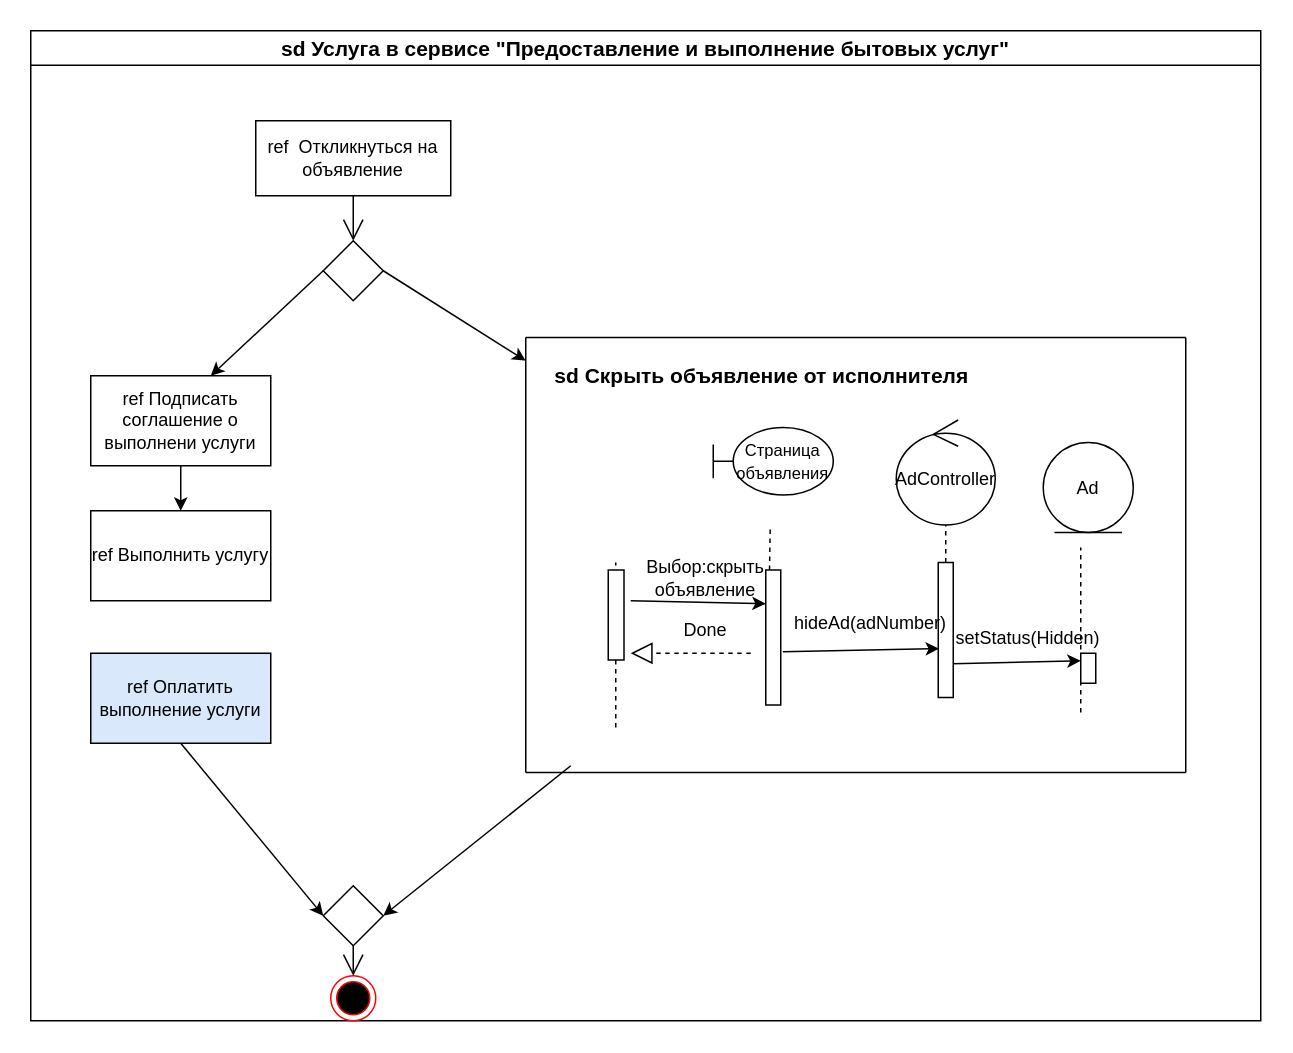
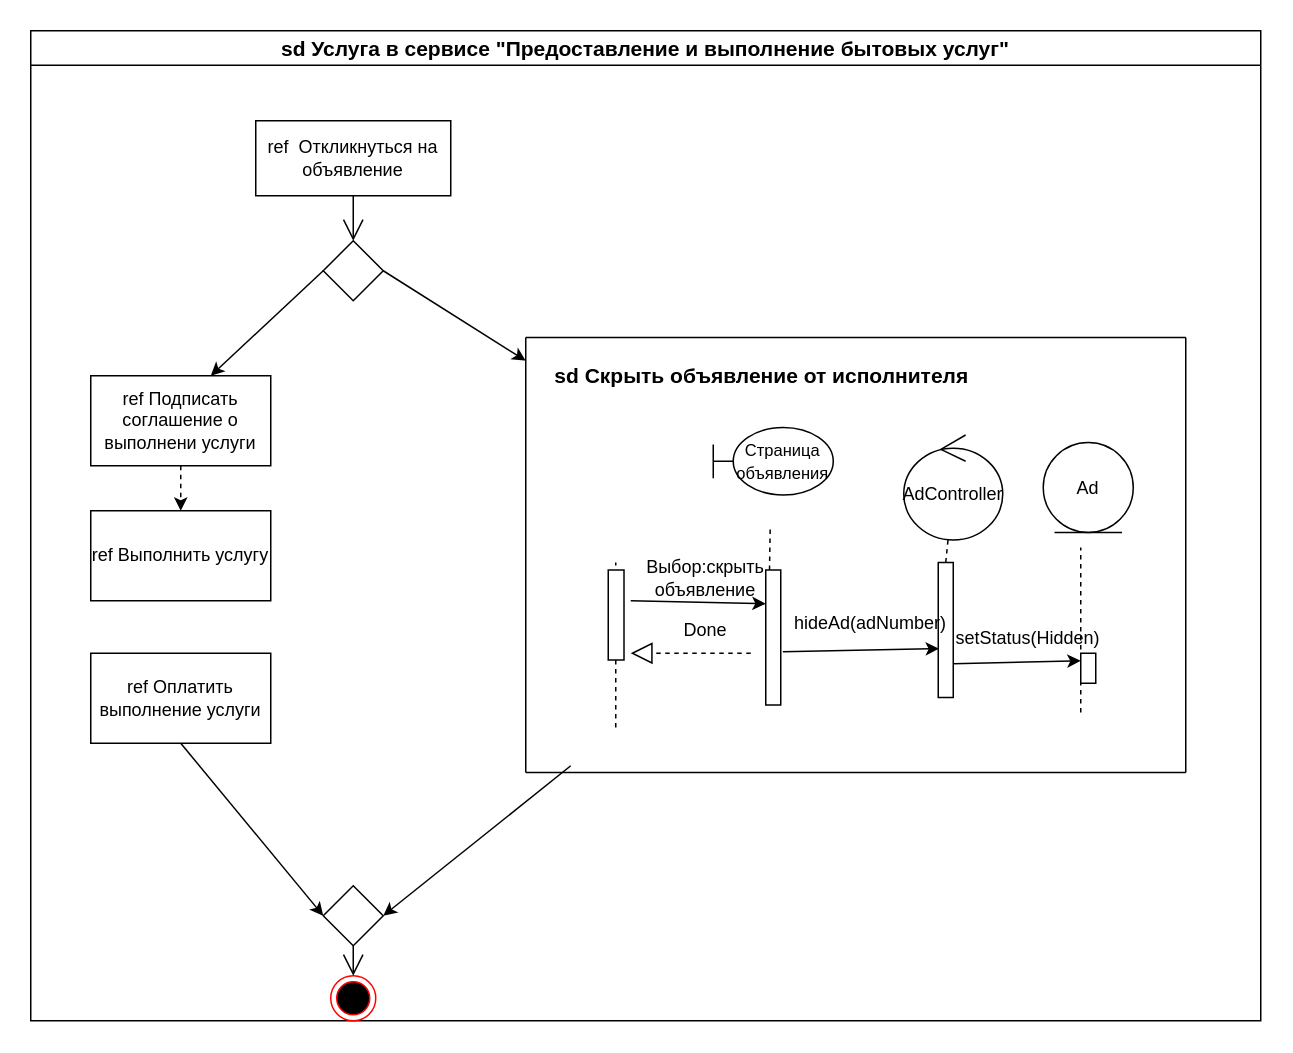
  <mxCell id="0" />
  <mxCell id="1" parent="0" />
  <mxCell id="2" value="&lt;font style=&quot;font-size: 14px;&quot;&gt;sd Услуга в сервисе &quot;Предоставление и выполнение бытовых услуг&quot;&lt;/font&gt;" style="swimlane;whiteSpace=wrap;html=1;" vertex="1" parent="1"><mxGeometry x="20" y="20" width="820" height="660" as="geometry" /></mxCell>
  <mxCell id="3" value="ref&amp;nbsp; Откликнуться на объявление" style="rounded=0;whiteSpace=wrap;html=1;" vertex="1" parent="2"><mxGeometry x="150" y="60" width="130" height="50" as="geometry" /></mxCell>
  <mxCell id="4" value="" style="rhombus;whiteSpace=wrap;html=1;" vertex="1" parent="2"><mxGeometry x="195" y="140" width="40" height="40" as="geometry" /></mxCell>
  <mxCell id="5" value="" style="endArrow=open;endFill=1;endSize=12;html=1;rounded=0;exitX=0.5;exitY=1;exitDx=0;exitDy=0;" edge="1" parent="2" source="3" target="4"><mxGeometry width="160" relative="1" as="geometry"><mxPoint x="450" y="380" as="sourcePoint" /><mxPoint x="610" y="380" as="targetPoint" /></mxGeometry></mxCell>
  <mxCell id="6" value="ref Подписать соглашение о выполнени услуги" style="rounded=0;whiteSpace=wrap;html=1;" vertex="1" parent="2"><mxGeometry x="40" y="230" width="120" height="60" as="geometry" /></mxCell>
  <mxCell id="7" value="ref Выполнить услугу" style="rounded=0;whiteSpace=wrap;html=1;" vertex="1" parent="2"><mxGeometry x="40" y="320" width="120" height="60" as="geometry" /></mxCell>
- <mxCell id="8" value="ref Оплатить выполнение услуги" style="rounded=0;whiteSpace=wrap;html=1;fillColor=#dae8fc;" vertex="1" parent="2"><mxGeometry x="40" y="415" width="120" height="60" as="geometry" /></mxCell>
+ <mxCell id="8" value="ref Оплатить выполнение услуги" style="rounded=0;whiteSpace=wrap;html=1;" vertex="1" parent="2"><mxGeometry x="40" y="415" width="120" height="60" as="geometry" /></mxCell>
  <mxCell id="9" value="" style="rhombus;whiteSpace=wrap;html=1;" vertex="1" parent="2"><mxGeometry x="195" y="570" width="40" height="40" as="geometry" /></mxCell>
  <mxCell id="10" value="" style="ellipse;html=1;shape=endState;fillColor=#000000;strokeColor=#ff0000;" vertex="1" parent="2"><mxGeometry x="200" y="630" width="30" height="30" as="geometry" /></mxCell>
  <mxCell id="11" value="" style="endArrow=open;endFill=1;endSize=12;html=1;rounded=0;exitX=0.5;exitY=1;exitDx=0;exitDy=0;entryX=0.5;entryY=0;entryDx=0;entryDy=0;" edge="1" parent="2" source="9" target="10"><mxGeometry width="160" relative="1" as="geometry"><mxPoint x="225" y="120" as="sourcePoint" /><mxPoint x="225" y="150" as="targetPoint" /></mxGeometry></mxCell>
  <mxCell id="12" value="" style="endArrow=classic;html=1;rounded=0;exitX=0;exitY=0.5;exitDx=0;exitDy=0;entryX=0.667;entryY=0;entryDx=0;entryDy=0;entryPerimeter=0;" edge="1" parent="2" source="4" target="6"><mxGeometry width="50" height="50" relative="1" as="geometry"><mxPoint x="510" y="370" as="sourcePoint" /><mxPoint x="560" y="320" as="targetPoint" /></mxGeometry></mxCell>
- <mxCell id="13" value="" style="endArrow=classic;html=1;rounded=0;exitX=0.5;exitY=1;exitDx=0;exitDy=0;entryX=0.5;entryY=0;entryDx=0;entryDy=0;" edge="1" parent="2" source="6" target="7"><mxGeometry width="50" height="50" relative="1" as="geometry"><mxPoint x="510" y="370" as="sourcePoint" /><mxPoint x="560" y="320" as="targetPoint" /></mxGeometry></mxCell>
+ <mxCell id="13" value="" style="endArrow=classic;html=1;rounded=0;exitX=0.5;exitY=1;exitDx=0;exitDy=0;entryX=0.5;entryY=0;entryDx=0;entryDy=0;dashed=1;" edge="1" parent="2" source="6" target="7"><mxGeometry width="50" height="50" relative="1" as="geometry"><mxPoint x="510" y="370" as="sourcePoint" /><mxPoint x="560" y="320" as="targetPoint" /></mxGeometry></mxCell>
  <mxCell id="14" value="" style="endArrow=classic;html=1;rounded=0;exitX=0.5;exitY=1;exitDx=0;exitDy=0;entryX=0;entryY=0.5;entryDx=0;entryDy=0;" edge="1" parent="2" source="8" target="9"><mxGeometry width="50" height="50" relative="1" as="geometry"><mxPoint x="510" y="370" as="sourcePoint" /><mxPoint x="560" y="320" as="targetPoint" /></mxGeometry></mxCell>
  <mxCell id="15" value="" style="endArrow=classic;html=1;rounded=0;exitX=1;exitY=0.5;exitDx=0;exitDy=0;" edge="1" parent="2" source="4"><mxGeometry width="50" height="50" relative="1" as="geometry"><mxPoint x="510" y="370" as="sourcePoint" /><mxPoint x="330" y="220" as="targetPoint" /></mxGeometry></mxCell>
  <mxCell id="16" value="" style="endArrow=classic;html=1;rounded=0;entryX=1;entryY=0.5;entryDx=0;entryDy=0;" edge="1" parent="2" target="9"><mxGeometry width="50" height="50" relative="1" as="geometry"><mxPoint x="360" y="490" as="sourcePoint" /><mxPoint x="560" y="320" as="targetPoint" /></mxGeometry></mxCell>
  <mxCell id="17" value="&lt;b&gt;&lt;font style=&quot;font-size: 14px;&quot;&gt;sd Скрыть объявление от исполнителя&lt;/font&gt;&lt;/b&gt;" style="text;html=1;strokeColor=none;fillColor=none;align=center;verticalAlign=middle;whiteSpace=wrap;rounded=0;" vertex="1" parent="2"><mxGeometry x="340" y="214.5" width="295" height="30" as="geometry" /></mxCell>
  <mxCell id="18" value="&lt;font style=&quot;font-size: 11px;&quot;&gt;Страница объявления&lt;/font&gt;" style="shape=umlBoundary;whiteSpace=wrap;html=1;" vertex="1" parent="2"><mxGeometry x="455" y="264.5" width="80" height="45" as="geometry" /></mxCell>
- <mxCell id="19" value="AdController" style="ellipse;shape=umlControl;whiteSpace=wrap;html=1;" vertex="1" parent="2"><mxGeometry x="577" y="259.5" width="66" height="70" as="geometry" /></mxCell>
+ <mxCell id="19" value="AdController" style="ellipse;shape=umlControl;whiteSpace=wrap;html=1;" vertex="1" parent="2"><mxGeometry x="582" y="269.5" width="66" height="70" as="geometry" /></mxCell>
  <mxCell id="20" value="Ad" style="ellipse;shape=umlEntity;whiteSpace=wrap;html=1;" vertex="1" parent="2"><mxGeometry x="675" y="274.5" width="60" height="60" as="geometry" /></mxCell>
  <mxCell id="21" value="" style="rounded=0;whiteSpace=wrap;html=1;" vertex="1" parent="2"><mxGeometry x="490" y="359.5" width="10" height="90" as="geometry" /></mxCell>
  <mxCell id="22" value="" style="rounded=0;whiteSpace=wrap;html=1;" vertex="1" parent="2"><mxGeometry x="605" y="354.5" width="10" height="90" as="geometry" /></mxCell>
  <mxCell id="23" value="" style="endArrow=none;dashed=1;html=1;rounded=0;" edge="1" parent="2"><mxGeometry width="50" height="50" relative="1" as="geometry"><mxPoint x="700" y="454.5" as="sourcePoint" /><mxPoint x="700" y="344.5" as="targetPoint" /><Array as="points" /></mxGeometry></mxCell>
  <mxCell id="24" value="" style="endArrow=none;dashed=1;html=1;rounded=0;exitX=0.25;exitY=0;exitDx=0;exitDy=0;" edge="1" parent="2" source="21"><mxGeometry width="50" height="50" relative="1" as="geometry"><mxPoint x="495" y="350" as="sourcePoint" /><mxPoint x="493" y="330" as="targetPoint" /><Array as="points" /></mxGeometry></mxCell>
  <mxCell id="25" value="" style="endArrow=none;dashed=1;html=1;rounded=0;" edge="1" parent="2"><mxGeometry width="50" height="50" relative="1" as="geometry"><mxPoint x="390" y="464.5" as="sourcePoint" /><mxPoint x="390" y="354.5" as="targetPoint" /><Array as="points" /></mxGeometry></mxCell>
  <mxCell id="26" value="" style="endArrow=none;html=1;rounded=0;" edge="1" parent="2"><mxGeometry width="50" height="50" relative="1" as="geometry"><mxPoint x="330" y="494.5" as="sourcePoint" /><mxPoint x="330" y="204.5" as="targetPoint" /></mxGeometry></mxCell>
  <mxCell id="27" value="" style="endArrow=none;html=1;rounded=0;" edge="1" parent="2"><mxGeometry width="50" height="50" relative="1" as="geometry"><mxPoint x="330" y="494.5" as="sourcePoint" /><mxPoint x="770" y="494.5" as="targetPoint" /></mxGeometry></mxCell>
  <mxCell id="28" value="" style="endArrow=none;html=1;rounded=0;" edge="1" parent="2"><mxGeometry width="50" height="50" relative="1" as="geometry"><mxPoint x="330" y="204.5" as="sourcePoint" /><mxPoint x="770" y="204.5" as="targetPoint" /></mxGeometry></mxCell>
  <mxCell id="29" value="" style="endArrow=none;html=1;rounded=0;" edge="1" parent="2"><mxGeometry width="50" height="50" relative="1" as="geometry"><mxPoint x="770" y="494.5" as="sourcePoint" /><mxPoint x="770" y="204.5" as="targetPoint" /></mxGeometry></mxCell>
  <mxCell id="30" value="" style="endArrow=none;dashed=1;html=1;rounded=0;exitX=0.5;exitY=0;exitDx=0;exitDy=0;" edge="1" parent="2" source="22" target="19"><mxGeometry width="50" height="50" relative="1" as="geometry"><mxPoint x="503" y="370" as="sourcePoint" /><mxPoint x="503" y="340" as="targetPoint" /><Array as="points" /></mxGeometry></mxCell>
  <mxCell id="31" value="" style="rounded=0;whiteSpace=wrap;html=1;" vertex="1" parent="2"><mxGeometry x="385" y="359.5" width="10.5" height="60" as="geometry" /></mxCell>
  <mxCell id="32" value="" style="endArrow=classic;html=1;rounded=0;entryX=0;entryY=0.25;entryDx=0;entryDy=0;" edge="1" parent="2" target="21"><mxGeometry width="50" height="50" relative="1" as="geometry"><mxPoint x="400" y="380" as="sourcePoint" /><mxPoint x="350" y="250" as="targetPoint" /></mxGeometry></mxCell>
  <mxCell id="33" value="Выбор:скрыть объявление" style="text;html=1;strokeColor=none;fillColor=none;align=center;verticalAlign=middle;whiteSpace=wrap;rounded=0;" vertex="1" parent="2"><mxGeometry x="420" y="350" width="60" height="30" as="geometry" /></mxCell>
  <mxCell id="34" value="" style="endArrow=classic;html=1;rounded=0;entryX=0.059;entryY=0.638;entryDx=0;entryDy=0;entryPerimeter=0;exitX=1.142;exitY=0.606;exitDx=0;exitDy=0;exitPerimeter=0;" edge="1" parent="2" source="21" target="22"><mxGeometry width="50" height="50" relative="1" as="geometry"><mxPoint x="300" y="290" as="sourcePoint" /><mxPoint x="350" y="240" as="targetPoint" /></mxGeometry></mxCell>
  <mxCell id="35" value="hideAd(adNumber)" style="text;html=1;strokeColor=none;fillColor=none;align=center;verticalAlign=middle;whiteSpace=wrap;rounded=0;" vertex="1" parent="2"><mxGeometry x="530" y="380" width="60" height="30" as="geometry" /></mxCell>
  <mxCell id="36" value="" style="rounded=0;whiteSpace=wrap;html=1;" vertex="1" parent="2"><mxGeometry x="700" y="415" width="10" height="20" as="geometry" /></mxCell>
  <mxCell id="37" value="" style="endArrow=classic;html=1;rounded=0;entryX=0;entryY=0.25;entryDx=0;entryDy=0;exitX=1;exitY=0.75;exitDx=0;exitDy=0;" edge="1" parent="2" source="22" target="36"><mxGeometry width="50" height="50" relative="1" as="geometry"><mxPoint x="511" y="424" as="sourcePoint" /><mxPoint x="616" y="422" as="targetPoint" /></mxGeometry></mxCell>
  <mxCell id="38" value="setStatus(Hidden)" style="text;html=1;strokeColor=none;fillColor=none;align=center;verticalAlign=middle;whiteSpace=wrap;rounded=0;" vertex="1" parent="2"><mxGeometry x="635" y="389.5" width="60" height="30" as="geometry" /></mxCell>
  <mxCell id="39" value="" style="endArrow=block;dashed=1;endFill=0;endSize=12;html=1;rounded=0;startArrow=none;exitX=1;exitY=1;exitDx=0;exitDy=0;" edge="1" parent="1" source="41"><mxGeometry width="160" relative="1" as="geometry"><mxPoint x="500" y="430" as="sourcePoint" /><mxPoint x="420" y="435" as="targetPoint" /></mxGeometry></mxCell>
  <mxCell id="40" value="" style="endArrow=none;dashed=1;endFill=0;endSize=12;html=1;rounded=0;" edge="1" parent="1" target="41"><mxGeometry width="160" relative="1" as="geometry"><mxPoint x="500" y="430" as="sourcePoint" /><mxPoint x="420" y="430" as="targetPoint" /></mxGeometry></mxCell>
  <mxCell id="41" value="Done" style="text;html=1;strokeColor=none;fillColor=none;align=center;verticalAlign=middle;whiteSpace=wrap;rounded=0;" vertex="1" parent="1"><mxGeometry x="440" y="405" width="60" height="30" as="geometry" /></mxCell>
